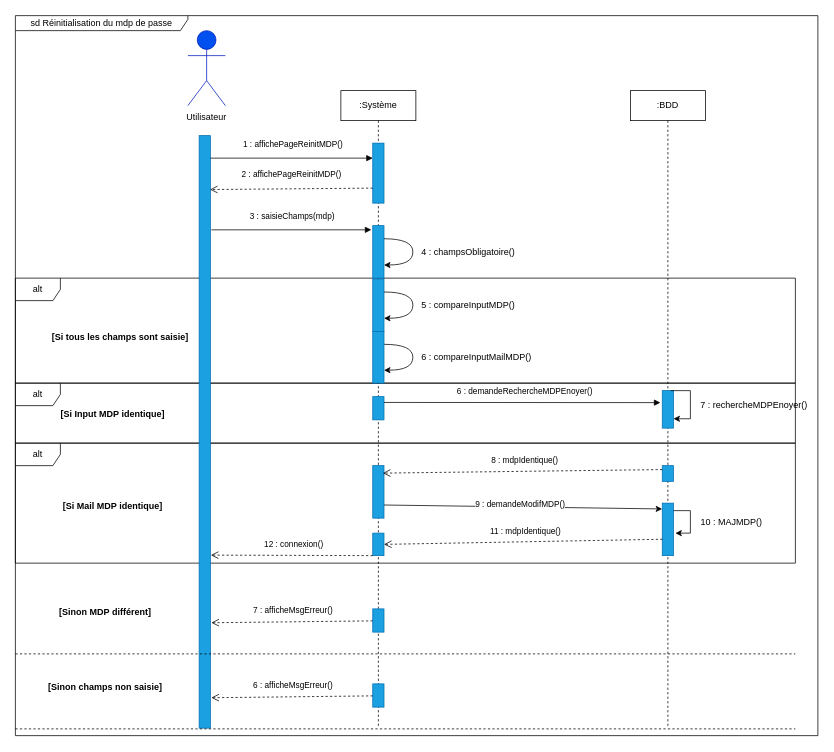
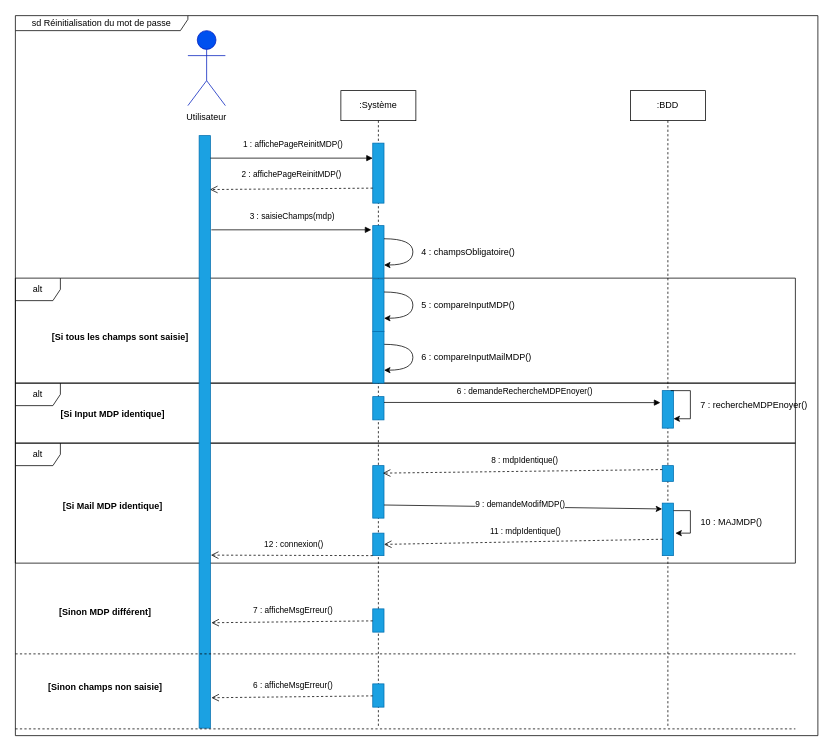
  <mxCell id="0" />
  <mxCell id="1" parent="0" />
  <mxCell id="2" value="alt" style="shape=umlFrame;whiteSpace=wrap;html=1;" vertex="1" parent="1"><mxGeometry x="20" y="590" width="1040" height="160" as="geometry" /></mxCell>
  <mxCell id="3" value="alt" style="shape=umlFrame;whiteSpace=wrap;html=1;" vertex="1" parent="1"><mxGeometry x="20" y="510" width="1040" height="80" as="geometry" /></mxCell>
  <mxCell id="4" value="alt" style="shape=umlFrame;whiteSpace=wrap;html=1;" vertex="1" parent="1"><mxGeometry x="20" y="370" width="1040" height="140" as="geometry" /></mxCell>
  <mxCell id="5" value="&lt;b&gt;Utilisateur&lt;/b&gt;" style="shape=umlActor;verticalLabelPosition=bottom;verticalAlign=top;html=1;fillColor=#0050ef;fontColor=#ffffff;strokeColor=#001DBC;" vertex="1" parent="1"><mxGeometry x="250" y="40" width="50" height="100" as="geometry" /></mxCell>
  <mxCell id="6" value="Utilisateur" style="text;html=1;strokeColor=none;fillColor=none;align=center;verticalAlign=middle;whiteSpace=wrap;rounded=0;" vertex="1" parent="1"><mxGeometry x="245" y="140" width="60" height="30" as="geometry" /></mxCell>
  <mxCell id="7" value=":Système" style="shape=umlLifeline;perimeter=lifelinePerimeter;whiteSpace=wrap;html=1;container=1;collapsible=0;recursiveResize=0;outlineConnect=0;" vertex="1" parent="1"><mxGeometry x="454" y="120" width="100" height="850" as="geometry" /></mxCell>
  <mxCell id="8" value="" style="rounded=0;whiteSpace=wrap;html=1;fillColor=#1ba1e2;fontColor=#ffffff;strokeColor=#006EAF;" vertex="1" parent="7"><mxGeometry x="42.5" y="180" width="15" height="70" as="geometry" /></mxCell>
  <mxCell id="9" style="edgeStyle=orthogonalEdgeStyle;rounded=0;orthogonalLoop=1;jettySize=auto;html=1;exitX=1;exitY=0.25;exitDx=0;exitDy=0;entryX=1;entryY=0.75;entryDx=0;entryDy=0;curved=1;" edge="1" parent="7" source="8" target="8"><mxGeometry relative="1" as="geometry"><Array as="points"><mxPoint x="96" y="197" /><mxPoint x="96" y="232" /></Array></mxGeometry></mxCell>
  <mxCell id="10" value="" style="rounded=0;whiteSpace=wrap;html=1;fillColor=#1ba1e2;fontColor=#ffffff;strokeColor=#006EAF;" vertex="1" parent="7"><mxGeometry x="42.5" y="251" width="15" height="70" as="geometry" /></mxCell>
  <mxCell id="11" style="edgeStyle=orthogonalEdgeStyle;rounded=0;orthogonalLoop=1;jettySize=auto;html=1;exitX=1;exitY=0.25;exitDx=0;exitDy=0;entryX=1;entryY=0.75;entryDx=0;entryDy=0;curved=1;" edge="1" parent="7" source="10" target="10"><mxGeometry relative="1" as="geometry"><Array as="points"><mxPoint x="96" y="268" /><mxPoint x="96" y="303" /></Array></mxGeometry></mxCell>
  <mxCell id="12" value="" style="rounded=0;whiteSpace=wrap;html=1;fillColor=#1ba1e2;fontColor=#ffffff;strokeColor=#006EAF;" vertex="1" parent="7"><mxGeometry x="42.5" y="408" width="15" height="31" as="geometry" /></mxCell>
  <mxCell id="13" value="" style="rounded=0;whiteSpace=wrap;html=1;fillColor=#1ba1e2;fontColor=#ffffff;strokeColor=#006EAF;" vertex="1" parent="7"><mxGeometry x="42.5" y="500" width="15" height="70" as="geometry" /></mxCell>
  <mxCell id="14" value="" style="rounded=0;whiteSpace=wrap;html=1;fillColor=#1ba1e2;fontColor=#ffffff;strokeColor=#006EAF;" vertex="1" parent="7"><mxGeometry x="42.5" y="691" width="15" height="31" as="geometry" /></mxCell>
  <mxCell id="15" value="" style="rounded=0;whiteSpace=wrap;html=1;fillColor=#1ba1e2;fontColor=#ffffff;strokeColor=#006EAF;" vertex="1" parent="7"><mxGeometry x="42.5" y="791" width="15" height="31" as="geometry" /></mxCell>
  <mxCell id="16" style="edgeStyle=orthogonalEdgeStyle;rounded=0;orthogonalLoop=1;jettySize=auto;html=1;exitX=1;exitY=0.25;exitDx=0;exitDy=0;entryX=1;entryY=0.75;entryDx=0;entryDy=0;curved=1;" edge="1" source="17" target="17" parent="7"><mxGeometry relative="1" as="geometry"><Array as="points"><mxPoint x="96" y="338" /><mxPoint x="96" y="373" /></Array></mxGeometry></mxCell>
  <mxCell id="17" value="" style="rounded=0;whiteSpace=wrap;html=1;fillColor=#1ba1e2;fontColor=#ffffff;strokeColor=#006EAF;" vertex="1" parent="7"><mxGeometry x="42.5" y="321" width="15" height="69" as="geometry" /></mxCell>
  <mxCell id="18" value="" style="rounded=0;whiteSpace=wrap;html=1;fillColor=#1ba1e2;fontColor=#ffffff;strokeColor=#006EAF;" vertex="1" parent="7"><mxGeometry x="42.5" y="590" width="15" height="30" as="geometry" /></mxCell>
  <mxCell id="19" value=":BDD" style="shape=umlLifeline;perimeter=lifelinePerimeter;whiteSpace=wrap;html=1;container=1;collapsible=0;recursiveResize=0;outlineConnect=0;" vertex="1" parent="1"><mxGeometry x="840" y="120" width="100" height="850" as="geometry" /></mxCell>
  <mxCell id="20" value="" style="rounded=0;whiteSpace=wrap;html=1;fillColor=#1ba1e2;fontColor=#ffffff;strokeColor=#006EAF;" vertex="1" parent="19"><mxGeometry x="42.5" y="400" width="15" height="50" as="geometry" /></mxCell>
  <mxCell id="21" style="edgeStyle=orthogonalEdgeStyle;rounded=0;orthogonalLoop=1;jettySize=auto;html=1;exitX=0.75;exitY=0;exitDx=0;exitDy=0;entryX=1;entryY=0.75;entryDx=0;entryDy=0;" edge="1" parent="19" source="20" target="20"><mxGeometry relative="1" as="geometry"><Array as="points"><mxPoint x="80" y="400" /><mxPoint x="80" y="437" /></Array></mxGeometry></mxCell>
  <mxCell id="22" value="" style="rounded=0;whiteSpace=wrap;html=1;fillColor=#1ba1e2;fontColor=#ffffff;strokeColor=#006EAF;" vertex="1" parent="19"><mxGeometry x="42.5" y="500" width="15" height="21" as="geometry" /></mxCell>
  <mxCell id="23" value="" style="rounded=0;whiteSpace=wrap;html=1;fillColor=#1ba1e2;fontColor=#ffffff;strokeColor=#006EAF;" vertex="1" parent="19"><mxGeometry x="42.5" y="550" width="15" height="70" as="geometry" /></mxCell>
  <mxCell id="24" style="edgeStyle=orthogonalEdgeStyle;rounded=0;orthogonalLoop=1;jettySize=auto;html=1;" edge="1" parent="19" source="23"><mxGeometry relative="1" as="geometry"><mxPoint x="60" y="590" as="targetPoint" /><Array as="points"><mxPoint x="80" y="560" /><mxPoint x="80" y="590" /></Array></mxGeometry></mxCell>
  <mxCell id="25" value="" style="rounded=0;whiteSpace=wrap;html=1;fillColor=#1ba1e2;fontColor=#ffffff;strokeColor=#006EAF;" vertex="1" parent="1"><mxGeometry x="265" y="180" width="15" height="790" as="geometry" /></mxCell>
  <mxCell id="26" value="" style="rounded=0;whiteSpace=wrap;html=1;fillColor=#1ba1e2;fontColor=#ffffff;strokeColor=#006EAF;" vertex="1" parent="1"><mxGeometry x="496.5" y="190" width="15" height="80" as="geometry" /></mxCell>
  <mxCell id="27" value="2 : affichePageReinitMDP()" style="html=1;verticalAlign=bottom;endArrow=open;dashed=1;endSize=8;rounded=0;entryX=0.966;entryY=0.091;entryDx=0;entryDy=0;entryPerimeter=0;exitX=0;exitY=0.75;exitDx=0;exitDy=0;" edge="1" parent="1" source="26" target="25"><mxGeometry x="-0.003" y="-10" relative="1" as="geometry"><mxPoint x="480" y="280" as="sourcePoint" /><mxPoint x="400" y="280" as="targetPoint" /><mxPoint as="offset" /></mxGeometry></mxCell>
  <mxCell id="28" value="1 : affichePageReinitMDP()" style="html=1;verticalAlign=bottom;endArrow=block;rounded=0;entryX=0;entryY=0.25;entryDx=0;entryDy=0;" edge="1" parent="1" target="26"><mxGeometry x="0.016" y="10" width="80" relative="1" as="geometry"><mxPoint x="280" y="210" as="sourcePoint" /><mxPoint x="480" y="280" as="targetPoint" /><mxPoint as="offset" /></mxGeometry></mxCell>
  <mxCell id="29" value="3 : saisieChamps(mdp)" style="html=1;verticalAlign=bottom;endArrow=block;rounded=0;exitX=1.087;exitY=0.159;exitDx=0;exitDy=0;entryX=-0.127;entryY=0.08;entryDx=0;entryDy=0;entryPerimeter=0;exitPerimeter=0;" edge="1" parent="1" source="25" target="8"><mxGeometry x="0.016" y="10" width="80" relative="1" as="geometry"><mxPoint x="295" y="304.5" as="sourcePoint" /><mxPoint x="500" y="305" as="targetPoint" /><mxPoint as="offset" /></mxGeometry></mxCell>
  <mxCell id="30" value="4 : champsObligatoire()" style="text;html=1;strokeColor=none;fillColor=none;align=center;verticalAlign=middle;whiteSpace=wrap;rounded=0;" vertex="1" parent="1"><mxGeometry x="554" y="320" width="140" height="30" as="geometry" /></mxCell>
  <mxCell id="31" value="[Si tous les champs sont saisie]" style="text;align=center;fontStyle=1;verticalAlign=middle;spacingLeft=3;spacingRight=3;strokeColor=none;rotatable=0;points=[[0,0.5],[1,0.5]];portConstraint=eastwest;" vertex="1" parent="1"><mxGeometry x="120" y="435" width="80" height="27" as="geometry" /></mxCell>
  <mxCell id="32" value="[Si Input MDP identique]" style="text;align=center;fontStyle=1;verticalAlign=middle;spacingLeft=3;spacingRight=3;strokeColor=none;rotatable=0;points=[[0,0.5],[1,0.5]];portConstraint=eastwest;" vertex="1" parent="1"><mxGeometry x="110" y="536.5" width="80" height="27" as="geometry" /></mxCell>
  <mxCell id="33" value="5 : compareInputMDP()" style="text;html=1;strokeColor=none;fillColor=none;align=center;verticalAlign=middle;whiteSpace=wrap;rounded=0;" vertex="1" parent="1"><mxGeometry x="554" y="391" width="140" height="30" as="geometry" /></mxCell>
  <mxCell id="34" value="6 : demandeRechercheMDPEnoyer()" style="html=1;verticalAlign=bottom;endArrow=block;rounded=0;exitX=1;exitY=0.25;exitDx=0;exitDy=0;" edge="1" parent="1" source="12"><mxGeometry x="0.016" y="6" width="80" relative="1" as="geometry"><mxPoint x="560.005" y="538.5" as="sourcePoint" /><mxPoint x="880" y="536" as="targetPoint" /><mxPoint as="offset" /></mxGeometry></mxCell>
  <mxCell id="35" value="7 : rechercheMDPEnoyer()" style="text;html=1;strokeColor=none;fillColor=none;align=center;verticalAlign=middle;whiteSpace=wrap;rounded=0;" vertex="1" parent="1"><mxGeometry x="920" y="524" width="170" height="31" as="geometry" /></mxCell>
  <mxCell id="36" value="8 : mdpIdentique()" style="html=1;verticalAlign=bottom;endArrow=open;dashed=1;endSize=8;rounded=0;exitX=0;exitY=0.25;exitDx=0;exitDy=0;" edge="1" parent="1" source="22"><mxGeometry x="-0.016" y="-6" relative="1" as="geometry"><mxPoint x="882.5" y="622" as="sourcePoint" /><mxPoint x="510" y="630" as="targetPoint" /><mxPoint as="offset" /></mxGeometry></mxCell>
  <mxCell id="37" value="" style="endArrow=none;dashed=1;html=1;rounded=0;" edge="1" parent="1"><mxGeometry width="50" height="50" relative="1" as="geometry"><mxPoint x="20" y="871" as="sourcePoint" /><mxPoint x="1060" y="871" as="targetPoint" /></mxGeometry></mxCell>
  <mxCell id="38" value="[Sinon MDP différent]" style="text;align=center;fontStyle=1;verticalAlign=middle;spacingLeft=3;spacingRight=3;strokeColor=none;rotatable=0;points=[[0,0.5],[1,0.5]];portConstraint=eastwest;" vertex="1" parent="1"><mxGeometry x="100" y="801" width="80" height="27" as="geometry" /></mxCell>
  <mxCell id="39" value="7 : afficheMsgErreur()" style="html=1;verticalAlign=bottom;endArrow=open;dashed=1;endSize=8;rounded=0;exitX=0;exitY=0.75;exitDx=0;exitDy=0;entryX=1.089;entryY=0.55;entryDx=0;entryDy=0;entryPerimeter=0;" edge="1" parent="1"><mxGeometry x="-0.016" y="-6" relative="1" as="geometry"><mxPoint x="496.5" y="827" as="sourcePoint" /><mxPoint x="281.335" y="829.5" as="targetPoint" /><mxPoint as="offset" /></mxGeometry></mxCell>
  <mxCell id="40" value="[Sinon champs non saisie]" style="text;align=center;fontStyle=1;verticalAlign=middle;spacingLeft=3;spacingRight=3;strokeColor=none;rotatable=0;points=[[0,0.5],[1,0.5]];portConstraint=eastwest;" vertex="1" parent="1"><mxGeometry x="100" y="901" width="80" height="27" as="geometry" /></mxCell>
  <mxCell id="41" value="" style="endArrow=none;dashed=1;html=1;rounded=0;" edge="1" parent="1"><mxGeometry width="50" height="50" relative="1" as="geometry"><mxPoint x="20" y="971" as="sourcePoint" /><mxPoint x="1060" y="971" as="targetPoint" /></mxGeometry></mxCell>
  <mxCell id="42" value="6 : afficheMsgErreur()" style="html=1;verticalAlign=bottom;endArrow=open;dashed=1;endSize=8;rounded=0;exitX=0;exitY=0.75;exitDx=0;exitDy=0;entryX=1.089;entryY=0.55;entryDx=0;entryDy=0;entryPerimeter=0;" edge="1" parent="1"><mxGeometry x="-0.016" y="-6" relative="1" as="geometry"><mxPoint x="496.5" y="927" as="sourcePoint" /><mxPoint x="281.335" y="929.5" as="targetPoint" /><mxPoint as="offset" /></mxGeometry></mxCell>
  <mxCell id="43" value="6 : compareInputMailMDP()" style="text;html=1;strokeColor=none;fillColor=none;align=center;verticalAlign=middle;whiteSpace=wrap;rounded=0;" vertex="1" parent="1"><mxGeometry x="540" y="461" width="190" height="30" as="geometry" /></mxCell>
  <mxCell id="44" value="9 : demandeModifMDP()" style="html=1;verticalAlign=bottom;endArrow=classic;rounded=0;exitX=1;exitY=0.75;exitDx=0;exitDy=0;entryX=-0.007;entryY=0.111;entryDx=0;entryDy=0;endFill=1;entryPerimeter=0;" edge="1" parent="1" source="13" target="23"><mxGeometry x="-0.016" y="-6" relative="1" as="geometry"><mxPoint x="892.5" y="635.25" as="sourcePoint" /><mxPoint x="800" y="680" as="targetPoint" /><mxPoint as="offset" /></mxGeometry></mxCell>
  <mxCell id="45" value="10 : MAJMDP()" style="text;html=1;strokeColor=none;fillColor=none;align=center;verticalAlign=middle;whiteSpace=wrap;rounded=0;" vertex="1" parent="1"><mxGeometry x="920" y="680" width="110" height="31" as="geometry" /></mxCell>
  <mxCell id="46" value="[Si Mail MDP identique]" style="text;align=center;fontStyle=1;verticalAlign=middle;spacingLeft=3;spacingRight=3;strokeColor=none;rotatable=0;points=[[0,0.5],[1,0.5]];portConstraint=eastwest;" vertex="1" parent="1"><mxGeometry x="110" y="660" width="80" height="27" as="geometry" /></mxCell>
  <mxCell id="47" value="11 : mdpIdentique()" style="html=1;verticalAlign=bottom;endArrow=open;dashed=1;endSize=8;rounded=0;exitX=0.024;exitY=0.688;exitDx=0;exitDy=0;entryX=1;entryY=0.5;entryDx=0;entryDy=0;exitPerimeter=0;" edge="1" parent="1" source="23" target="18"><mxGeometry x="-0.016" y="-6" relative="1" as="geometry"><mxPoint x="884" y="702" as="sourcePoint" /><mxPoint x="511.5" y="706.75" as="targetPoint" /><mxPoint as="offset" /></mxGeometry></mxCell>
  <mxCell id="48" value="12 : connexion()" style="html=1;verticalAlign=bottom;endArrow=open;dashed=1;endSize=8;rounded=0;exitX=0.024;exitY=0.688;exitDx=0;exitDy=0;exitPerimeter=0;entryX=1.046;entryY=0.708;entryDx=0;entryDy=0;entryPerimeter=0;" edge="1" parent="1" target="25"><mxGeometry x="-0.016" y="-6" relative="1" as="geometry"><mxPoint x="496.5" y="740" as="sourcePoint" /><mxPoint x="125.14" y="746.84" as="targetPoint" /><mxPoint as="offset" /></mxGeometry></mxCell>
- <mxCell id="49" value="sd Réinitialisation du mdp de passe" style="shape=umlFrame;whiteSpace=wrap;html=1;strokeWidth=1;width=230;height=20;" vertex="1" parent="1"><mxGeometry x="20" y="20" width="1070" height="960" as="geometry" /></mxCell>
+ <mxCell id="49" value="sd Réinitialisation du mot de passe" style="shape=umlFrame;whiteSpace=wrap;html=1;strokeWidth=1;width=230;height=20;" vertex="1" parent="1"><mxGeometry x="20" y="20" width="1070" height="960" as="geometry" /></mxCell>
